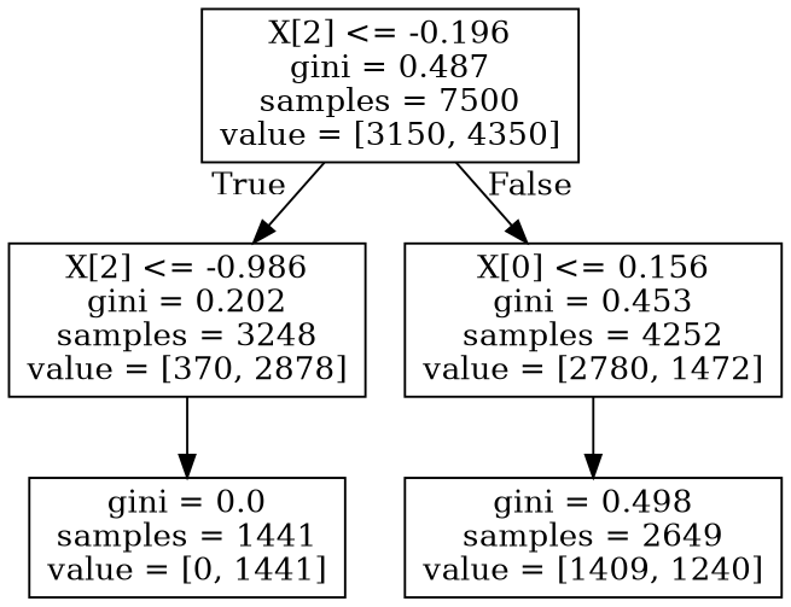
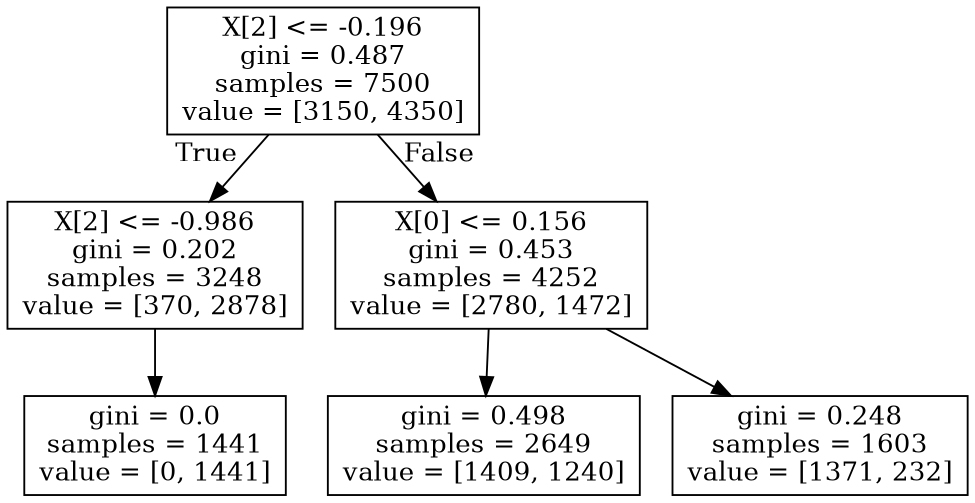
  digraph {
    node [shape=box]
    n1 [label="X[2] <= -0.196\ngini = 0.487\nsamples = 7500\nvalue = [3150, 4350]"]
    n2 [label="X[2] <= -0.986\ngini = 0.202\nsamples = 3248\nvalue = [370, 2878]"]
    n3 [label="X[0] <= 0.156\ngini = 0.453\nsamples = 4252\nvalue = [2780, 1472]"]
    n4 [label="gini = 0.0\nsamples = 1441\nvalue = [0, 1441]"]
    n5 [label="gini = 0.498\nsamples = 2649\nvalue = [1409, 1240]"]
+   n6 [label="gini = 0.248\nsamples = 1603\nvalue = [1371, 232]"]
    n1 -> n2 [headlabel=True labelangle=45 labeldistance=2.5]
    n1 -> n3 [headlabel=False labelangle=-45 labeldistance=2.5]
    n2 -> n4
    n3 -> n5
+   n3 -> n6
  }
